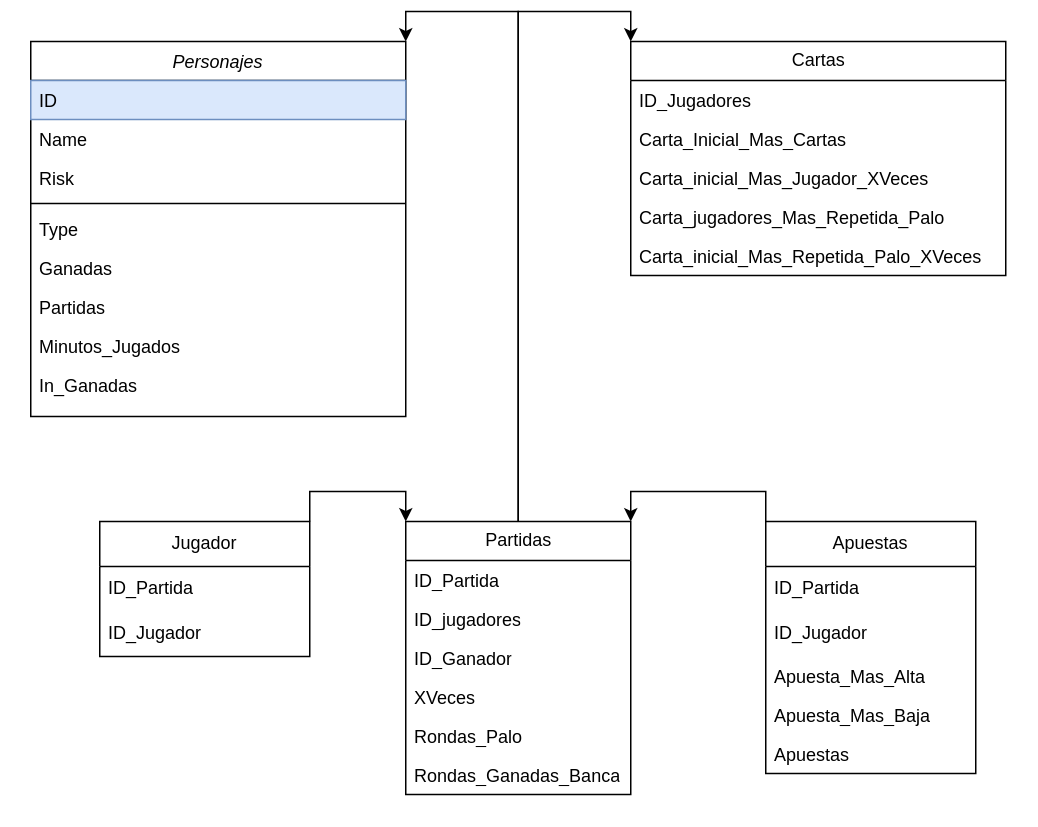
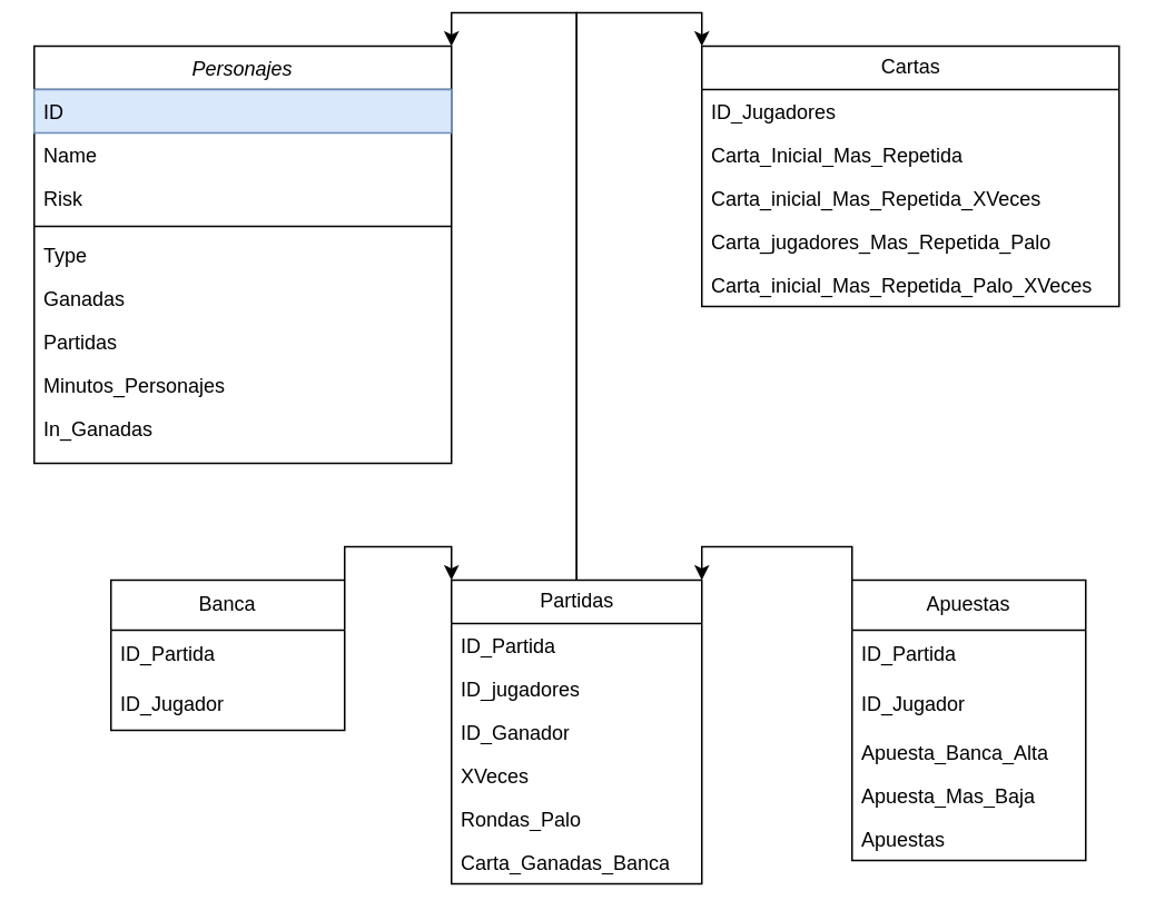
  <mxCell id="0" />
  <mxCell id="1" parent="0" />
  <mxCell id="2" value="Personajes" style="swimlane;fontStyle=2;align=center;verticalAlign=top;childLayout=stackLayout;horizontal=1;startSize=26;horizontalStack=0;resizeParent=1;resizeLast=0;collapsible=1;marginBottom=0;rounded=0;shadow=0;strokeWidth=1;" vertex="1" parent="1"><mxGeometry x="20" y="20" width="250" height="250" as="geometry"><mxRectangle x="230" y="140" width="160" height="26" as="alternateBounds" /></mxGeometry></mxCell>
  <mxCell id="3" value="ID" style="text;align=left;verticalAlign=top;spacingLeft=4;spacingRight=4;overflow=hidden;rotatable=0;points=[[0,0.5],[1,0.5]];portConstraint=eastwest;fillColor=#dae8fc;strokeColor=#6c8ebf;" vertex="1" parent="2"><mxGeometry y="26" width="250" height="26" as="geometry" /></mxCell>
  <mxCell id="4" value="Name" style="text;align=left;verticalAlign=top;spacingLeft=4;spacingRight=4;overflow=hidden;rotatable=0;points=[[0,0.5],[1,0.5]];portConstraint=eastwest;rounded=0;shadow=0;html=0;" vertex="1" parent="2"><mxGeometry y="52" width="250" height="26" as="geometry" /></mxCell>
  <mxCell id="5" value="Risk" style="text;align=left;verticalAlign=top;spacingLeft=4;spacingRight=4;overflow=hidden;rotatable=0;points=[[0,0.5],[1,0.5]];portConstraint=eastwest;rounded=0;shadow=0;html=0;" vertex="1" parent="2"><mxGeometry y="78" width="250" height="26" as="geometry" /></mxCell>
  <mxCell id="6" value="" style="line;html=1;strokeWidth=1;align=left;verticalAlign=middle;spacingTop=-1;spacingLeft=3;spacingRight=3;rotatable=0;labelPosition=right;points=[];portConstraint=eastwest;" vertex="1" parent="2"><mxGeometry y="104" width="250" height="8" as="geometry" /></mxCell>
  <mxCell id="7" value="Type" style="text;align=left;verticalAlign=top;spacingLeft=4;spacingRight=4;overflow=hidden;rotatable=0;points=[[0,0.5],[1,0.5]];portConstraint=eastwest;" vertex="1" parent="2"><mxGeometry y="112" width="250" height="26" as="geometry" /></mxCell>
  <mxCell id="8" value="Ganadas" style="text;align=left;verticalAlign=top;spacingLeft=4;spacingRight=4;overflow=hidden;rotatable=0;points=[[0,0.5],[1,0.5]];portConstraint=eastwest;" vertex="1" parent="2"><mxGeometry y="138" width="250" height="26" as="geometry" /></mxCell>
  <mxCell id="9" value="Partidas" style="text;align=left;verticalAlign=top;spacingLeft=4;spacingRight=4;overflow=hidden;rotatable=0;points=[[0,0.5],[1,0.5]];portConstraint=eastwest;" vertex="1" parent="2"><mxGeometry y="164" width="250" height="26" as="geometry" /></mxCell>
- <mxCell id="10" value="Minutos_Jugados" style="text;align=left;verticalAlign=top;spacingLeft=4;spacingRight=4;overflow=hidden;rotatable=0;points=[[0,0.5],[1,0.5]];portConstraint=eastwest;" vertex="1" parent="2"><mxGeometry y="190" width="250" height="26" as="geometry" /></mxCell>
+ <mxCell id="10" value="Minutos_Personajes" style="text;align=left;verticalAlign=top;spacingLeft=4;spacingRight=4;overflow=hidden;rotatable=0;points=[[0,0.5],[1,0.5]];portConstraint=eastwest;" vertex="1" parent="2"><mxGeometry y="190" width="250" height="26" as="geometry" /></mxCell>
  <mxCell id="11" value="In_Ganadas" style="text;align=left;verticalAlign=top;spacingLeft=4;spacingRight=4;overflow=hidden;rotatable=0;points=[[0,0.5],[1,0.5]];portConstraint=eastwest;" vertex="1" parent="2"><mxGeometry y="216" width="250" height="26" as="geometry" /></mxCell>
  <mxCell id="12" value="Cartas" style="swimlane;fontStyle=0;childLayout=stackLayout;horizontal=1;startSize=26;fillColor=none;horizontalStack=0;resizeParent=1;resizeParentMax=0;resizeLast=0;collapsible=1;marginBottom=0;html=1;" vertex="1" parent="1"><mxGeometry x="420" y="20" width="250" height="156" as="geometry" /></mxCell>
  <mxCell id="13" value="ID_Jugadores" style="text;strokeColor=none;fillColor=none;align=left;verticalAlign=top;spacingLeft=4;spacingRight=4;overflow=hidden;rotatable=0;points=[[0,0.5],[1,0.5]];portConstraint=eastwest;whiteSpace=wrap;html=1;" vertex="1" parent="12"><mxGeometry y="26" width="250" height="26" as="geometry" /></mxCell>
- <mxCell id="14" value="Carta_Inicial_Mas_Cartas" style="text;strokeColor=none;fillColor=none;align=left;verticalAlign=top;spacingLeft=4;spacingRight=4;overflow=hidden;rotatable=0;points=[[0,0.5],[1,0.5]];portConstraint=eastwest;whiteSpace=wrap;html=1;" vertex="1" parent="12"><mxGeometry y="52" width="250" height="26" as="geometry" /></mxCell>
- <mxCell id="15" value="Carta_inicial_Mas_Jugador_XVeces" style="text;align=left;verticalAlign=top;spacingLeft=4;spacingRight=4;overflow=hidden;rotatable=0;points=[[0,0.5],[1,0.5]];portConstraint=eastwest;" vertex="1" parent="12"><mxGeometry y="78" width="250" height="26" as="geometry" /></mxCell>
+ <mxCell id="14" value="Carta_Inicial_Mas_Repetida" style="text;strokeColor=none;fillColor=none;align=left;verticalAlign=top;spacingLeft=4;spacingRight=4;overflow=hidden;rotatable=0;points=[[0,0.5],[1,0.5]];portConstraint=eastwest;whiteSpace=wrap;html=1;" vertex="1" parent="12"><mxGeometry y="52" width="250" height="26" as="geometry" /></mxCell>
+ <mxCell id="15" value="Carta_inicial_Mas_Repetida_XVeces" style="text;align=left;verticalAlign=top;spacingLeft=4;spacingRight=4;overflow=hidden;rotatable=0;points=[[0,0.5],[1,0.5]];portConstraint=eastwest;" vertex="1" parent="12"><mxGeometry y="78" width="250" height="26" as="geometry" /></mxCell>
  <mxCell id="16" value="Carta_jugadores_Mas_Repetida_Palo" style="text;align=left;verticalAlign=top;spacingLeft=4;spacingRight=4;overflow=hidden;rotatable=0;points=[[0,0.5],[1,0.5]];portConstraint=eastwest;" vertex="1" parent="12"><mxGeometry y="104" width="250" height="26" as="geometry" /></mxCell>
  <mxCell id="17" value="Carta_inicial_Mas_Repetida_Palo_XVeces" style="text;align=left;verticalAlign=top;spacingLeft=4;spacingRight=4;overflow=hidden;rotatable=0;points=[[0,0.5],[1,0.5]];portConstraint=eastwest;" vertex="1" parent="12"><mxGeometry y="130" width="250" height="26" as="geometry" /></mxCell>
  <mxCell id="18" style="edgeStyle=orthogonalEdgeStyle;rounded=0;orthogonalLoop=1;jettySize=auto;html=1;exitX=0.5;exitY=0;exitDx=0;exitDy=0;entryX=1;entryY=0;entryDx=0;entryDy=0;" edge="1" parent="1" source="20" target="2"><mxGeometry relative="1" as="geometry" /></mxCell>
  <mxCell id="19" style="edgeStyle=orthogonalEdgeStyle;rounded=0;orthogonalLoop=1;jettySize=auto;html=1;exitX=0.5;exitY=0;exitDx=0;exitDy=0;entryX=0;entryY=0;entryDx=0;entryDy=0;" edge="1" parent="1" source="20" target="12"><mxGeometry relative="1" as="geometry" /></mxCell>
  <mxCell id="20" value="Partidas" style="swimlane;fontStyle=0;childLayout=stackLayout;horizontal=1;startSize=26;fillColor=none;horizontalStack=0;resizeParent=1;resizeParentMax=0;resizeLast=0;collapsible=1;marginBottom=0;html=1;" vertex="1" parent="1"><mxGeometry x="270" y="340" width="150" height="182" as="geometry" /></mxCell>
  <mxCell id="21" value="ID_Partida" style="text;strokeColor=none;fillColor=none;align=left;verticalAlign=top;spacingLeft=4;spacingRight=4;overflow=hidden;rotatable=0;points=[[0,0.5],[1,0.5]];portConstraint=eastwest;whiteSpace=wrap;html=1;" vertex="1" parent="20"><mxGeometry y="26" width="150" height="26" as="geometry" /></mxCell>
  <mxCell id="22" value="ID_jugadores" style="text;strokeColor=none;fillColor=none;align=left;verticalAlign=top;spacingLeft=4;spacingRight=4;overflow=hidden;rotatable=0;points=[[0,0.5],[1,0.5]];portConstraint=eastwest;whiteSpace=wrap;html=1;" vertex="1" parent="20"><mxGeometry y="52" width="150" height="26" as="geometry" /></mxCell>
  <mxCell id="23" value="ID_Ganador" style="text;strokeColor=none;fillColor=none;align=left;verticalAlign=top;spacingLeft=4;spacingRight=4;overflow=hidden;rotatable=0;points=[[0,0.5],[1,0.5]];portConstraint=eastwest;whiteSpace=wrap;html=1;" vertex="1" parent="20"><mxGeometry y="78" width="150" height="26" as="geometry" /></mxCell>
  <mxCell id="24" value="XVeces" style="text;strokeColor=none;fillColor=none;align=left;verticalAlign=top;spacingLeft=4;spacingRight=4;overflow=hidden;rotatable=0;points=[[0,0.5],[1,0.5]];portConstraint=eastwest;whiteSpace=wrap;html=1;" vertex="1" parent="20"><mxGeometry y="104" width="150" height="26" as="geometry" /></mxCell>
  <mxCell id="25" value="Rondas_Palo" style="text;strokeColor=none;fillColor=none;align=left;verticalAlign=top;spacingLeft=4;spacingRight=4;overflow=hidden;rotatable=0;points=[[0,0.5],[1,0.5]];portConstraint=eastwest;whiteSpace=wrap;html=1;" vertex="1" parent="20"><mxGeometry y="130" width="150" height="26" as="geometry" /></mxCell>
- <mxCell id="26" value="Rondas_Ganadas_Banca" style="text;strokeColor=none;fillColor=none;align=left;verticalAlign=top;spacingLeft=4;spacingRight=4;overflow=hidden;rotatable=0;points=[[0,0.5],[1,0.5]];portConstraint=eastwest;whiteSpace=wrap;html=1;" vertex="1" parent="20"><mxGeometry y="156" width="150" height="26" as="geometry" /></mxCell>
+ <mxCell id="26" value="Carta_Ganadas_Banca" style="text;strokeColor=none;fillColor=none;align=left;verticalAlign=top;spacingLeft=4;spacingRight=4;overflow=hidden;rotatable=0;points=[[0,0.5],[1,0.5]];portConstraint=eastwest;whiteSpace=wrap;html=1;" vertex="1" parent="20"><mxGeometry y="156" width="150" height="26" as="geometry" /></mxCell>
  <mxCell id="27" style="edgeStyle=orthogonalEdgeStyle;rounded=0;orthogonalLoop=1;jettySize=auto;html=1;exitX=0;exitY=0;exitDx=0;exitDy=0;entryX=1;entryY=0;entryDx=0;entryDy=0;" edge="1" parent="1" source="28" target="20"><mxGeometry relative="1" as="geometry" /></mxCell>
  <mxCell id="28" value="Apuestas" style="swimlane;fontStyle=0;childLayout=stackLayout;horizontal=1;startSize=30;horizontalStack=0;resizeParent=1;resizeParentMax=0;resizeLast=0;collapsible=1;marginBottom=0;whiteSpace=wrap;html=1;" vertex="1" parent="1"><mxGeometry x="510" y="340" width="140" height="168" as="geometry" /></mxCell>
  <mxCell id="29" value="ID_Partida" style="text;strokeColor=none;fillColor=none;align=left;verticalAlign=middle;spacingLeft=4;spacingRight=4;overflow=hidden;points=[[0,0.5],[1,0.5]];portConstraint=eastwest;rotatable=0;whiteSpace=wrap;html=1;" vertex="1" parent="28"><mxGeometry y="30" width="140" height="30" as="geometry" /></mxCell>
  <mxCell id="30" value="ID_Jugador" style="text;strokeColor=none;fillColor=none;align=left;verticalAlign=middle;spacingLeft=4;spacingRight=4;overflow=hidden;points=[[0,0.5],[1,0.5]];portConstraint=eastwest;rotatable=0;whiteSpace=wrap;html=1;" vertex="1" parent="28"><mxGeometry y="60" width="140" height="30" as="geometry" /></mxCell>
- <mxCell id="31" value="Apuesta_Mas_Alta" style="text;strokeColor=none;fillColor=none;align=left;verticalAlign=top;spacingLeft=4;spacingRight=4;overflow=hidden;rotatable=0;points=[[0,0.5],[1,0.5]];portConstraint=eastwest;whiteSpace=wrap;html=1;" vertex="1" parent="28"><mxGeometry y="90" width="140" height="26" as="geometry" /></mxCell>
+ <mxCell id="31" value="Apuesta_Banca_Alta" style="text;strokeColor=none;fillColor=none;align=left;verticalAlign=top;spacingLeft=4;spacingRight=4;overflow=hidden;rotatable=0;points=[[0,0.5],[1,0.5]];portConstraint=eastwest;whiteSpace=wrap;html=1;" vertex="1" parent="28"><mxGeometry y="90" width="140" height="26" as="geometry" /></mxCell>
  <mxCell id="32" value="Apuesta_Mas_Baja" style="text;strokeColor=none;fillColor=none;align=left;verticalAlign=top;spacingLeft=4;spacingRight=4;overflow=hidden;rotatable=0;points=[[0,0.5],[1,0.5]];portConstraint=eastwest;whiteSpace=wrap;html=1;" vertex="1" parent="28"><mxGeometry y="116" width="140" height="26" as="geometry" /></mxCell>
  <mxCell id="33" value="Apuestas" style="text;strokeColor=none;fillColor=none;align=left;verticalAlign=top;spacingLeft=4;spacingRight=4;overflow=hidden;rotatable=0;points=[[0,0.5],[1,0.5]];portConstraint=eastwest;whiteSpace=wrap;html=1;" vertex="1" parent="28"><mxGeometry y="142" width="140" height="26" as="geometry" /></mxCell>
  <mxCell id="34" style="edgeStyle=orthogonalEdgeStyle;rounded=0;orthogonalLoop=1;jettySize=auto;html=1;exitX=1;exitY=0;exitDx=0;exitDy=0;entryX=0;entryY=0;entryDx=0;entryDy=0;" edge="1" parent="1" source="35" target="20"><mxGeometry relative="1" as="geometry" /></mxCell>
- <mxCell id="35" value="Jugador" style="swimlane;fontStyle=0;childLayout=stackLayout;horizontal=1;startSize=30;horizontalStack=0;resizeParent=1;resizeParentMax=0;resizeLast=0;collapsible=1;marginBottom=0;whiteSpace=wrap;html=1;" vertex="1" parent="1"><mxGeometry x="66" y="340" width="140" height="90" as="geometry" /></mxCell>
+ <mxCell id="35" value="Banca" style="swimlane;fontStyle=0;childLayout=stackLayout;horizontal=1;startSize=30;horizontalStack=0;resizeParent=1;resizeParentMax=0;resizeLast=0;collapsible=1;marginBottom=0;whiteSpace=wrap;html=1;" vertex="1" parent="1"><mxGeometry x="66" y="340" width="140" height="90" as="geometry" /></mxCell>
  <mxCell id="36" value="ID_Partida" style="text;strokeColor=none;fillColor=none;align=left;verticalAlign=middle;spacingLeft=4;spacingRight=4;overflow=hidden;points=[[0,0.5],[1,0.5]];portConstraint=eastwest;rotatable=0;whiteSpace=wrap;html=1;" vertex="1" parent="35"><mxGeometry y="30" width="140" height="30" as="geometry" /></mxCell>
  <mxCell id="37" value="ID_Jugador" style="text;strokeColor=none;fillColor=none;align=left;verticalAlign=middle;spacingLeft=4;spacingRight=4;overflow=hidden;points=[[0,0.5],[1,0.5]];portConstraint=eastwest;rotatable=0;whiteSpace=wrap;html=1;" vertex="1" parent="35"><mxGeometry y="60" width="140" height="30" as="geometry" /></mxCell>
